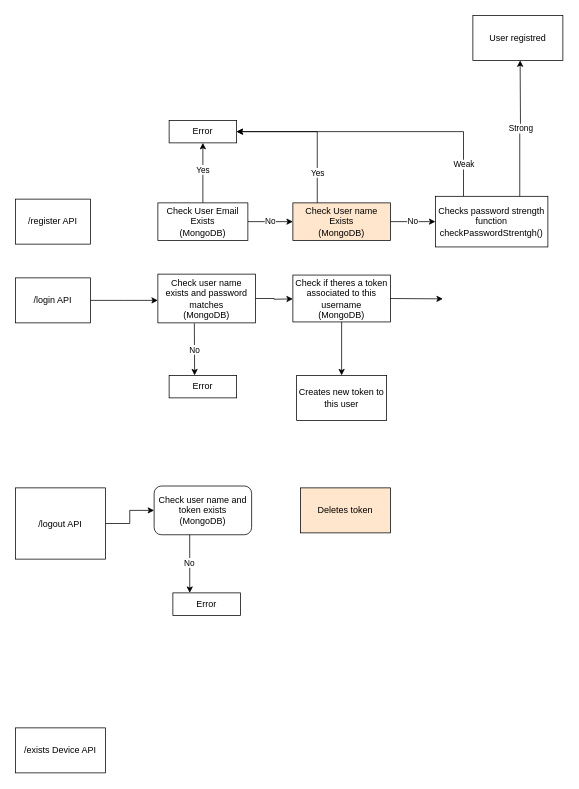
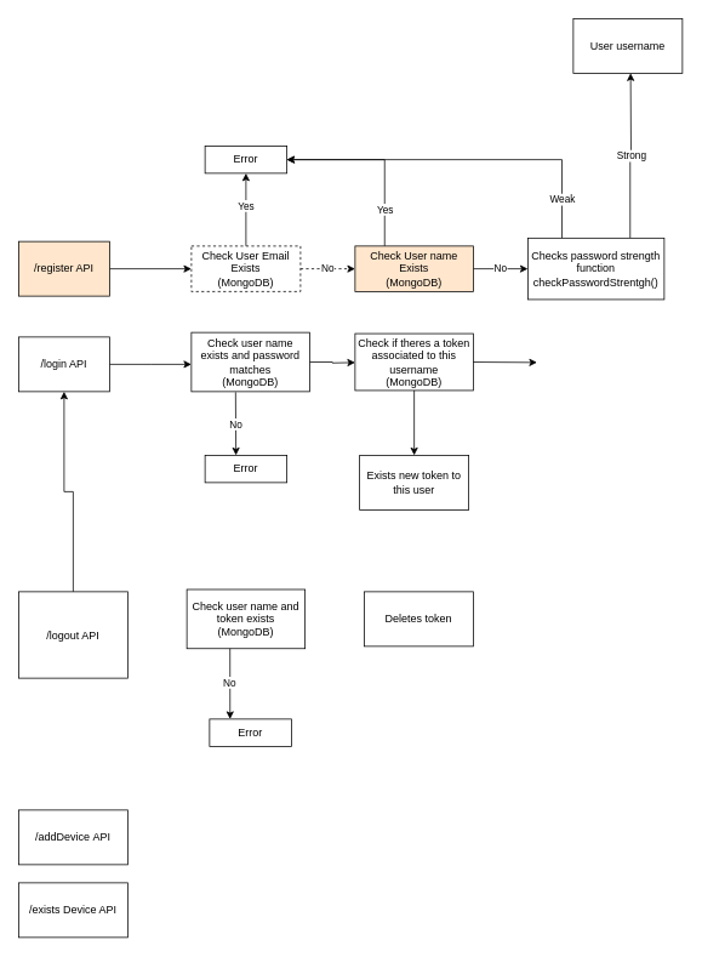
  <mxCell id="0" />
  <mxCell id="1" parent="0" />
- <mxCell id="3" value="/register API" style="rounded=0;whiteSpace=wrap;html=1;" parent="1" vertex="1"><mxGeometry x="20" y="265" width="100" height="60" as="geometry" /></mxCell>
+ <mxCell id="2" style="edgeStyle=orthogonalEdgeStyle;rounded=0;orthogonalLoop=1;jettySize=auto;html=1;entryX=0;entryY=0.5;entryDx=0;entryDy=0;" parent="1" source="3" target="6" edge="1"><mxGeometry relative="1" as="geometry" /></mxCell>
+ <mxCell id="3" value="/register API" style="rounded=0;whiteSpace=wrap;html=1;fillColor=#ffe6cc;" parent="1" vertex="1"><mxGeometry x="20" y="265" width="100" height="60" as="geometry" /></mxCell>
  <mxCell id="4" value="Yes" style="edgeStyle=orthogonalEdgeStyle;rounded=0;orthogonalLoop=1;jettySize=auto;html=1;exitX=0.5;exitY=0;exitDx=0;exitDy=0;" parent="1" source="6" edge="1"><mxGeometry x="0.111" relative="1" as="geometry"><mxPoint x="270" y="190" as="targetPoint" /><Array as="points"><mxPoint x="270" y="220" /><mxPoint x="270" y="220" /></Array><mxPoint as="offset" /></mxGeometry></mxCell>
- <mxCell id="5" value="No" style="edgeStyle=orthogonalEdgeStyle;rounded=0;orthogonalLoop=1;jettySize=auto;html=1;exitX=1;exitY=0.5;exitDx=0;exitDy=0;entryX=0;entryY=0.5;entryDx=0;entryDy=0;" parent="1" source="6" target="10" edge="1"><mxGeometry relative="1" as="geometry" /></mxCell>
- <mxCell id="6" value="Check User Email Exists&lt;br&gt;(MongoDB)" style="rounded=0;whiteSpace=wrap;html=1;" parent="1" vertex="1"><mxGeometry x="210" y="270" width="120" height="50" as="geometry" /></mxCell>
+ <mxCell id="5" value="No" style="edgeStyle=orthogonalEdgeStyle;rounded=0;orthogonalLoop=1;jettySize=auto;html=1;exitX=1;exitY=0.5;exitDx=0;exitDy=0;entryX=0;entryY=0.5;entryDx=0;entryDy=0;dashed=1;" parent="1" source="6" target="10" edge="1"><mxGeometry relative="1" as="geometry" /></mxCell>
+ <mxCell id="6" value="Check User Email Exists&lt;br&gt;(MongoDB)" style="rounded=0;whiteSpace=wrap;html=1;dashed=1;" parent="1" vertex="1"><mxGeometry x="210" y="270" width="120" height="50" as="geometry" /></mxCell>
  <mxCell id="7" value="Error" style="rounded=0;whiteSpace=wrap;html=1;" parent="1" vertex="1"><mxGeometry x="225" y="160" width="90" height="30" as="geometry" /></mxCell>
  <mxCell id="8" value="Yes" style="edgeStyle=orthogonalEdgeStyle;rounded=0;orthogonalLoop=1;jettySize=auto;html=1;exitX=0.25;exitY=0;exitDx=0;exitDy=0;entryX=1;entryY=0.5;entryDx=0;entryDy=0;" parent="1" source="10" target="7" edge="1"><mxGeometry x="-0.605" relative="1" as="geometry"><mxPoint as="offset" /></mxGeometry></mxCell>
  <mxCell id="9" value="No" style="edgeStyle=orthogonalEdgeStyle;rounded=0;orthogonalLoop=1;jettySize=auto;html=1;exitX=1;exitY=0.5;exitDx=0;exitDy=0;entryX=0;entryY=0.5;entryDx=0;entryDy=0;" parent="1" source="10" target="13" edge="1"><mxGeometry relative="1" as="geometry" /></mxCell>
  <mxCell id="10" value="Check User name Exists&lt;br&gt;(MongoDB)" style="rounded=0;whiteSpace=wrap;html=1;fillColor=#ffe6cc;" parent="1" vertex="1"><mxGeometry x="390" y="270" width="130" height="50" as="geometry" /></mxCell>
  <mxCell id="11" value="Weak" style="edgeStyle=orthogonalEdgeStyle;rounded=0;orthogonalLoop=1;jettySize=auto;html=1;exitX=0.25;exitY=0;exitDx=0;exitDy=0;entryX=1;entryY=0.5;entryDx=0;entryDy=0;" parent="1" source="13" target="7" edge="1"><mxGeometry x="-0.786" relative="1" as="geometry"><mxPoint as="offset" /></mxGeometry></mxCell>
  <mxCell id="12" value="Strong" style="edgeStyle=orthogonalEdgeStyle;rounded=0;orthogonalLoop=1;jettySize=auto;html=1;exitX=0.75;exitY=0;exitDx=0;exitDy=0;" parent="1" source="13" edge="1"><mxGeometry relative="1" as="geometry"><mxPoint x="693" y="80" as="targetPoint" /></mxGeometry></mxCell>
  <mxCell id="13" value="Checks password strength&lt;br&gt;function checkPasswordStrentgh()" style="rounded=0;whiteSpace=wrap;html=1;" parent="1" vertex="1"><mxGeometry x="580" y="261.25" width="150" height="67.5" as="geometry" /></mxCell>
- <mxCell id="14" value="User registred" style="rounded=0;whiteSpace=wrap;html=1;" parent="1" vertex="1"><mxGeometry x="630" y="20" width="120" height="60" as="geometry" /></mxCell>
+ <mxCell id="14" value="User username" style="rounded=0;whiteSpace=wrap;html=1;" parent="1" vertex="1"><mxGeometry x="630" y="20" width="120" height="60" as="geometry" /></mxCell>
  <mxCell id="15" style="edgeStyle=orthogonalEdgeStyle;rounded=0;orthogonalLoop=1;jettySize=auto;html=1;" parent="1" source="16" edge="1"><mxGeometry relative="1" as="geometry"><mxPoint x="210" y="400" as="targetPoint" /></mxGeometry></mxCell>
  <mxCell id="16" value="/login API" style="rounded=0;whiteSpace=wrap;html=1;" parent="1" vertex="1"><mxGeometry x="20" y="370" width="100" height="60" as="geometry" /></mxCell>
  <mxCell id="17" style="edgeStyle=orthogonalEdgeStyle;rounded=0;orthogonalLoop=1;jettySize=auto;html=1;exitX=1;exitY=0.5;exitDx=0;exitDy=0;" parent="1" source="18" edge="1"><mxGeometry relative="1" as="geometry"><mxPoint x="390" y="398" as="targetPoint" /></mxGeometry></mxCell>
  <mxCell id="18" value="Check user name exists and password matches&lt;br&gt;(MongoDB)" style="rounded=0;whiteSpace=wrap;html=1;" parent="1" vertex="1"><mxGeometry x="210" y="365" width="130" height="65" as="geometry" /></mxCell>
  <mxCell id="19" value="Error" style="rounded=0;whiteSpace=wrap;html=1;" parent="1" vertex="1"><mxGeometry x="225" y="500" width="90" height="30" as="geometry" /></mxCell>
  <mxCell id="20" value="Check if theres a token associated to this username&lt;br&gt;(MongoDB)" style="rounded=0;whiteSpace=wrap;html=1;" parent="1" vertex="1"><mxGeometry x="390" y="366.25" width="130" height="62.5" as="geometry" /></mxCell>
  <mxCell id="21" value="No" style="endArrow=classic;html=1;rounded=0;exitX=0.374;exitY=1.01;exitDx=0;exitDy=0;exitPerimeter=0;" parent="1" source="18" edge="1"><mxGeometry width="50" height="50" relative="1" as="geometry"><mxPoint x="500" y="360" as="sourcePoint" /><mxPoint x="259" y="500" as="targetPoint" /></mxGeometry></mxCell>
  <mxCell id="22" value="" style="endArrow=classic;html=1;rounded=0;exitX=0.5;exitY=1;exitDx=0;exitDy=0;" parent="1" source="20" edge="1"><mxGeometry width="50" height="50" relative="1" as="geometry"><mxPoint x="500" y="360" as="sourcePoint" /><mxPoint x="455" y="500" as="targetPoint" /></mxGeometry></mxCell>
- <mxCell id="23" value="Creates new token to this user" style="rounded=0;whiteSpace=wrap;html=1;" parent="1" vertex="1"><mxGeometry x="395" y="500" width="120" height="60" as="geometry" /></mxCell>
+ <mxCell id="23" value="Exists new token to this user" style="rounded=0;whiteSpace=wrap;html=1;" parent="1" vertex="1"><mxGeometry x="395" y="500" width="120" height="60" as="geometry" /></mxCell>
  <mxCell id="24" value="" style="endArrow=classic;html=1;rounded=0;exitX=1;exitY=0.5;exitDx=0;exitDy=0;" parent="1" source="20" edge="1"><mxGeometry width="50" height="50" relative="1" as="geometry"><mxPoint x="500" y="350" as="sourcePoint" /><mxPoint x="590" y="398" as="targetPoint" /></mxGeometry></mxCell>
- <mxCell id="25" style="edgeStyle=orthogonalEdgeStyle;rounded=0;orthogonalLoop=1;jettySize=auto;html=1;" parent="1" source="26" target="28" edge="1"><mxGeometry relative="1" as="geometry" /></mxCell>
+ <mxCell id="25" style="edgeStyle=orthogonalEdgeStyle;rounded=0;orthogonalLoop=1;jettySize=auto;html=1;" parent="1" source="26" target="16" edge="1"><mxGeometry relative="1" as="geometry" /></mxCell>
  <mxCell id="26" value="/logout API" style="rounded=0;whiteSpace=wrap;html=1;" parent="1" vertex="1"><mxGeometry x="20" y="650" width="120" height="95" as="geometry" /></mxCell>
  <mxCell id="27" value="No" style="edgeStyle=orthogonalEdgeStyle;rounded=0;orthogonalLoop=1;jettySize=auto;html=1;entryX=0.25;entryY=0;entryDx=0;entryDy=0;exitX=0.365;exitY=0.962;exitDx=0;exitDy=0;exitPerimeter=0;" parent="1" source="28" target="30" edge="1"><mxGeometry relative="1" as="geometry"><mxPoint x="270" y="780" as="targetPoint" /></mxGeometry></mxCell>
- <mxCell id="28" value="Check user name and token exists&lt;br&gt;(MongoDB)" style="whiteSpace=wrap;html=1;rounded=1;" parent="1" vertex="1"><mxGeometry x="205" y="647.5" width="130" height="65" as="geometry" /></mxCell>
- <mxCell id="29" value="Deletes token" style="rounded=0;whiteSpace=wrap;html=1;fillColor=#ffe6cc;" parent="1" vertex="1"><mxGeometry x="400" y="650" width="120" height="60" as="geometry" /></mxCell>
+ <mxCell id="28" value="Check user name and token exists&lt;br&gt;(MongoDB)" style="rounded=0;whiteSpace=wrap;html=1;" parent="1" vertex="1"><mxGeometry x="205" y="647.5" width="130" height="65" as="geometry" /></mxCell>
+ <mxCell id="29" value="Deletes token" style="rounded=0;whiteSpace=wrap;html=1;" parent="1" vertex="1"><mxGeometry x="400" y="650" width="120" height="60" as="geometry" /></mxCell>
  <mxCell id="30" value="Error" style="rounded=0;whiteSpace=wrap;html=1;" parent="1" vertex="1"><mxGeometry x="230" y="790" width="90" height="30" as="geometry" /></mxCell>
+ <mxCell id="31" value="/addDevice&amp;nbsp;API" style="rounded=0;whiteSpace=wrap;html=1;" vertex="1" parent="1"><mxGeometry x="20" y="890" width="120" height="60" as="geometry" /></mxCell>
  <mxCell id="32" value="/exists Device API" style="rounded=0;whiteSpace=wrap;html=1;" vertex="1" parent="1"><mxGeometry x="20" y="970" width="120" height="60" as="geometry" /></mxCell>
